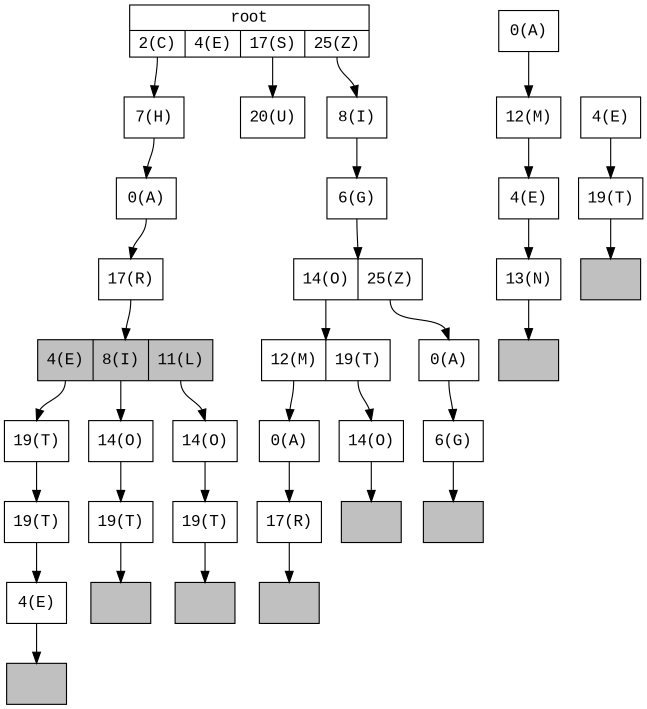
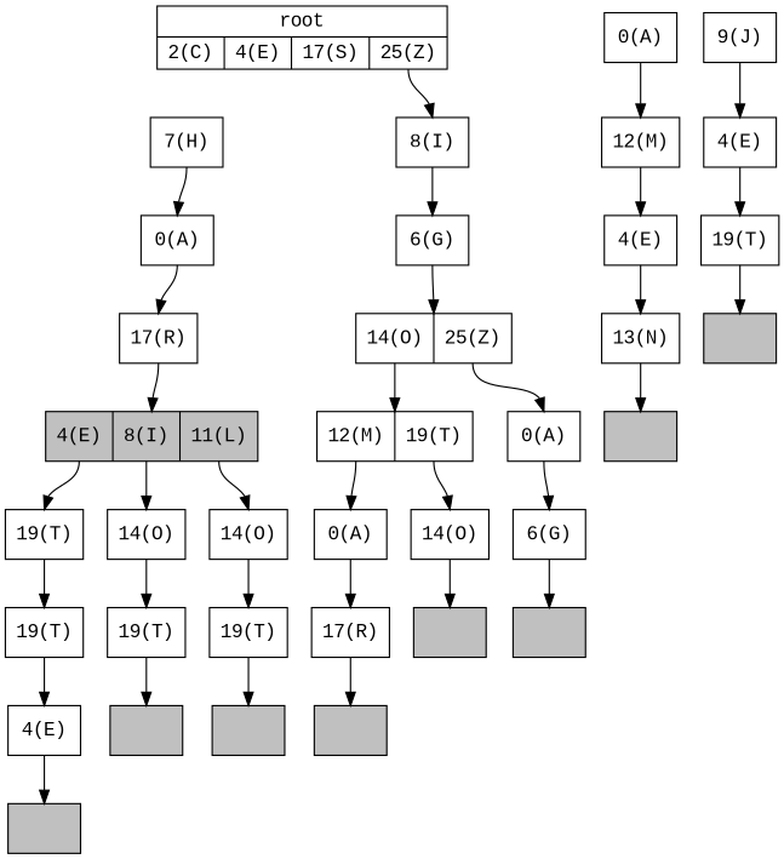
  digraph {
    fontname="Liberation Mono"
    node [fontname="Liberation Mono" shape=record]
    edge [fontname="Liberation Mono" headport=n tailport="T:s"]
    n1 [label="{root|{<C>2(C)|<E>4(E)|<S>17(S)|<Z>25(Z)}}"]
    n2 [label="{{<H>7(H)}}"]
-   n3 [label="{{<U>20(U)}}"]
    n4 [label="{{<I>8(I)}}"]
    n5 [label="{{<A>0(A)}}"]
    n6 [label="{{<G>6(G)}}"]
    n7 [label="{{<R>17(R)}}"]
    n8 [label="{{<A>0(A)}}"]
    n9 [label="{{<M>12(M)}}"]
+   n10 [label="{{<J>9(J)}}"]
    n11 [label="{{<E>4(E)}}"]
    n12 [label="{{<O>14(O)|<Z>25(Z)}}"]
    n13 [fillcolor=grey label="{{<E>4(E)|<I>8(I)|<L>11(L)}}" style=filled]
    n14 [label="{{<T>19(T)}}"]
    n15 [label="{{<O>14(O)}}"]
    n16 [label="{{<O>14(O)}}"]
    n17 [label="{{<T>19(T)}}"]
    n18 [label="{{<T>19(T)}}"]
    n19 [label="{{<T>19(T)}}"]
    n20 [label="{{<E>4(E)}}"]
    n21 [fillcolor=grey label="{}" style=filled]
    n22 [fillcolor=grey label="{}" style=filled]
    n23 [fillcolor=grey label="{}" style=filled]
    n24 [label="{{<E>4(E)}}"]
    n25 [label="{{<N>13(N)}}"]
    n26 [fillcolor=grey label="{}" style=filled]
    n27 [label="{{<T>19(T)}}"]
    n28 [fillcolor=grey label="{}" style=filled]
    n29 [label="{{<M>12(M)|<T>19(T)}}"]
    n30 [label="{{<A>0(A)}}"]
    n31 [label="{{<A>0(A)}}"]
    n32 [label="{{<O>14(O)}}"]
    n33 [label="{{<G>6(G)}}"]
    n34 [label="{{<R>17(R)}}"]
    n35 [fillcolor=grey label="{}" style=filled]
    n36 [fillcolor=grey label="{}" style=filled]
    n37 [fillcolor=grey label="{}" style=filled]
-   n1 -> n2 [tailport="C:s"]
-   n1 -> n3 [tailport="S:s"]
    n1 -> n4 [tailport="Z:s"]
    n2 -> n5 [tailport="H:s"]
    n4 -> n6 [tailport="I:s"]
    n5 -> n7 [tailport="A:s"]
    n6 -> n12 [tailport="G:s"]
    n7 -> n13 [tailport="R:s"]
    n8 -> n9 [tailport="A:s"]
    n9 -> n24 [tailport="M:s"]
+   n10 -> n11 [tailport="J:s"]
    n11 -> n27 [tailport="E:s"]
    n12 -> n29 [tailport="O:s"]
    n12 -> n30 [tailport="Z:s"]
    n13 -> n14 [tailport="E:s"]
    n13 -> n15 [tailport="I:s"]
    n13 -> n16 [tailport="L:s"]
    n14 -> n17
    n15 -> n18 [tailport="O:s"]
    n16 -> n19 [tailport="O:s"]
    n17 -> n20
    n18 -> n21
    n19 -> n22
    n20 -> n23 [tailport="E:s"]
    n24 -> n25 [tailport="E:s"]
    n25 -> n26 [tailport="N:s"]
    n27 -> n28
    n29 -> n31 [tailport="M:s"]
    n29 -> n32
    n30 -> n33 [tailport="A:s"]
    n31 -> n34 [tailport="A:s"]
    n32 -> n35 [tailport="O:s"]
    n33 -> n36 [tailport="G:s"]
    n34 -> n37 [tailport="R:s"]
  }
